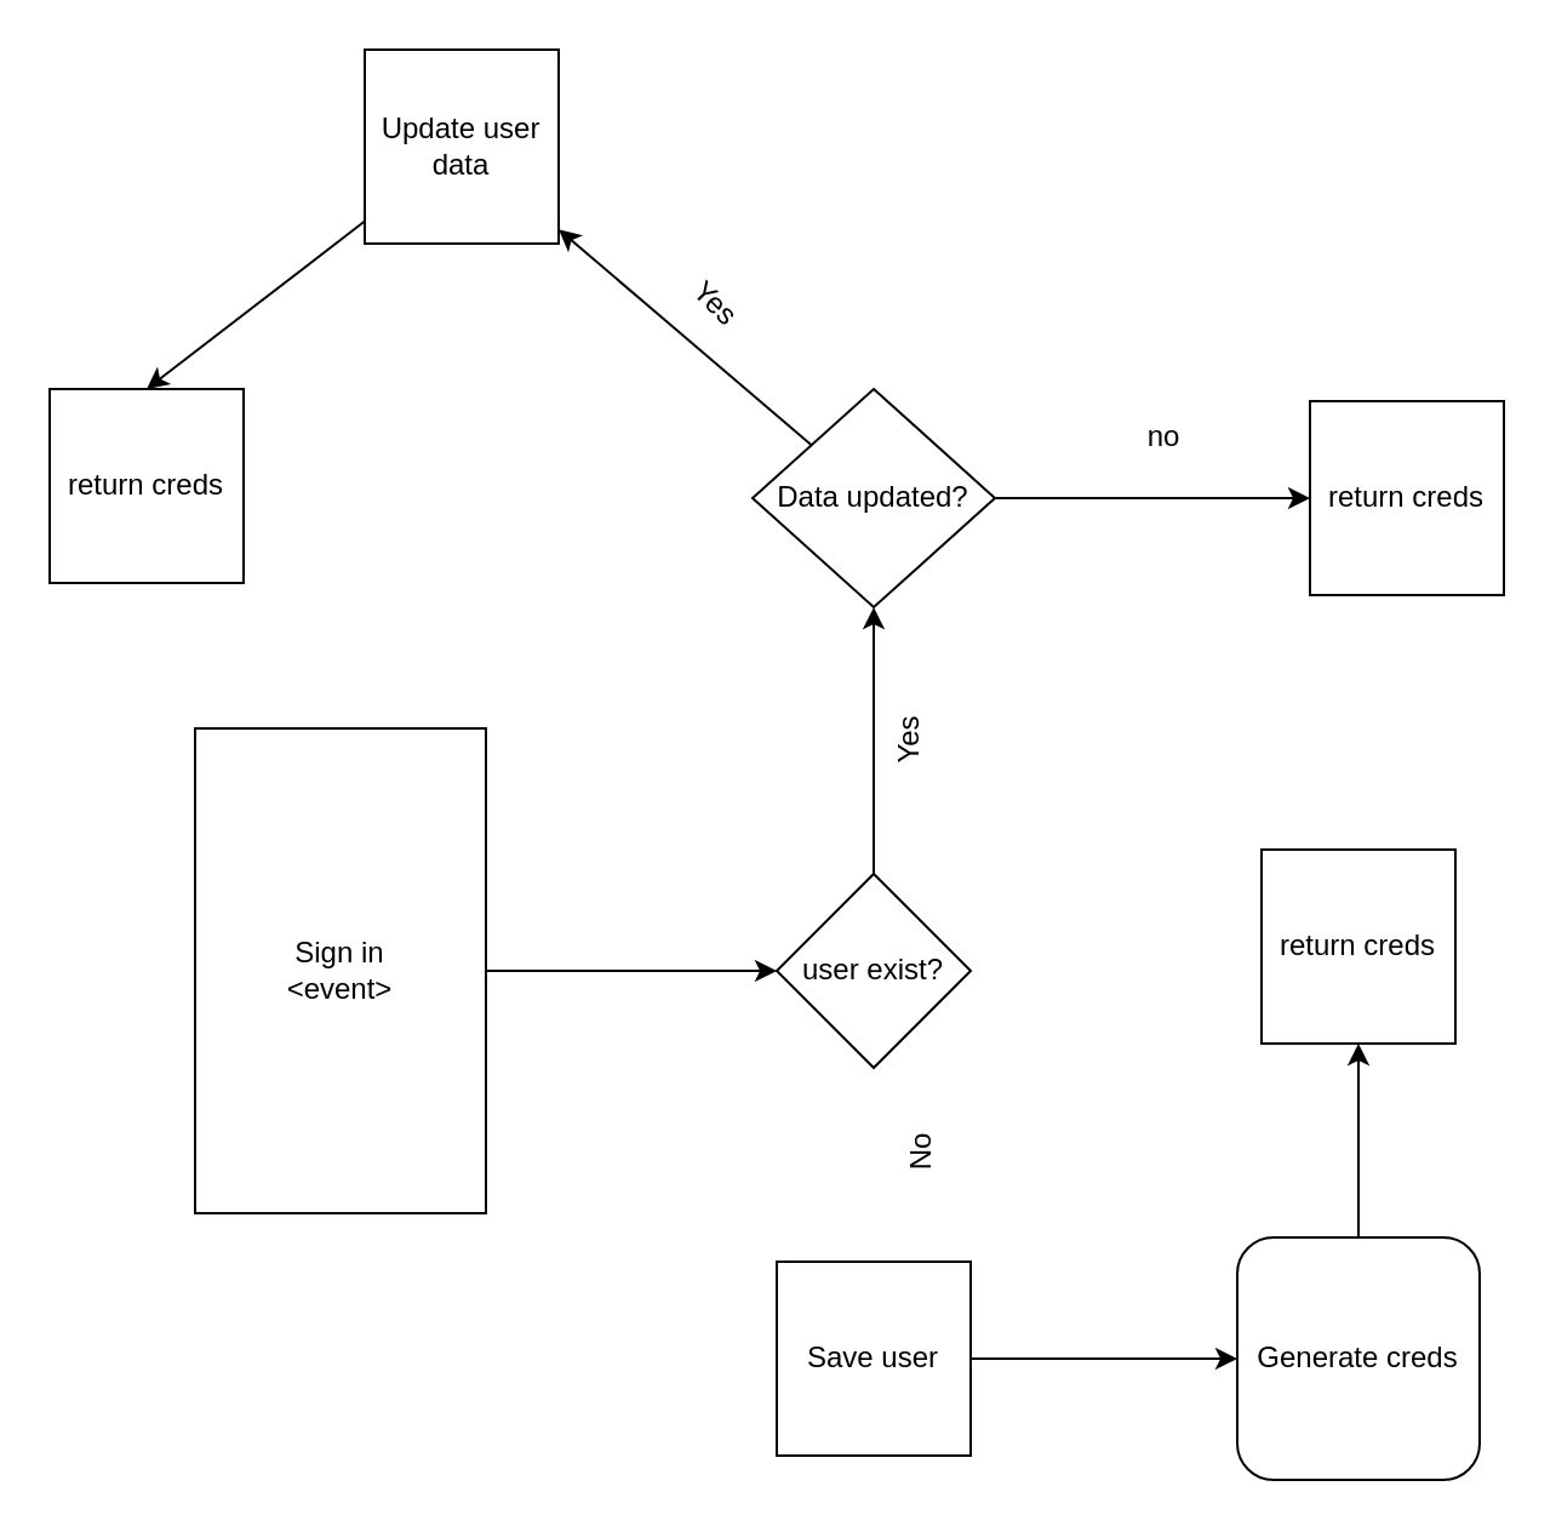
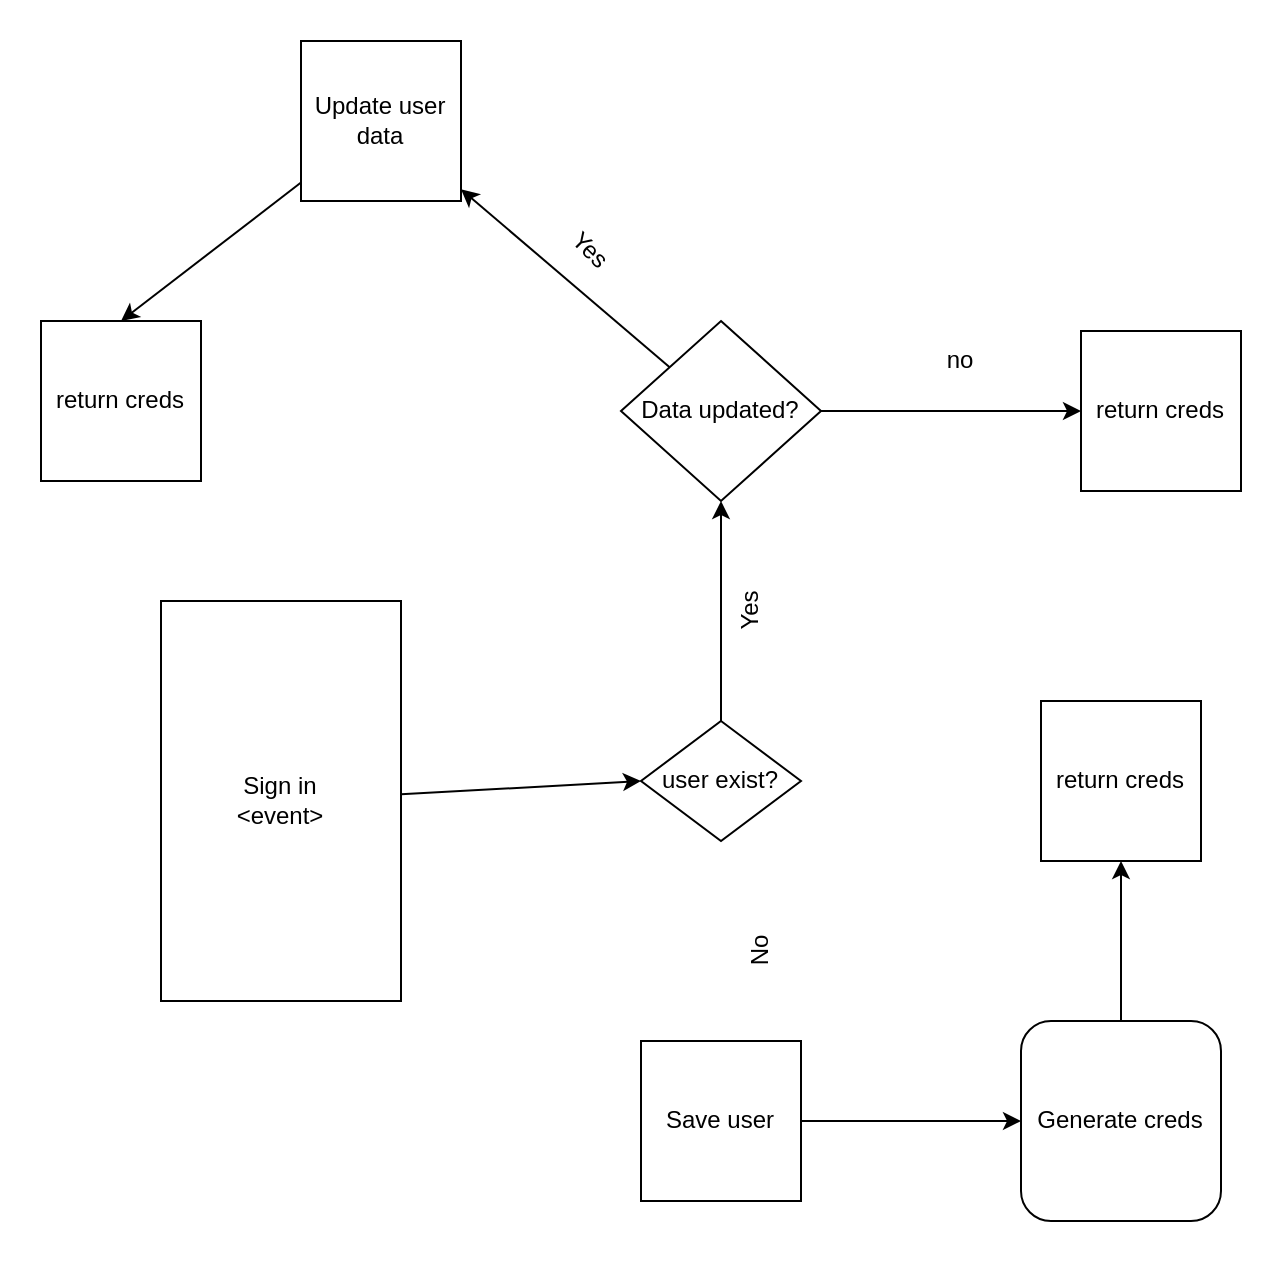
  <mxCell id="0" />
  <mxCell id="1" parent="0" />
  <mxCell id="2" style="edgeStyle=none;html=1;entryX=0;entryY=0.5;entryDx=0;entryDy=0;" edge="1" parent="1" source="3" target="5"><mxGeometry relative="1" as="geometry" /></mxCell>
  <mxCell id="3" value="Sign in&lt;br&gt;&amp;lt;event&amp;gt;" style="rounded=0;whiteSpace=wrap;html=1;" vertex="1" parent="1"><mxGeometry x="80" y="300" width="120" height="200" as="geometry" /></mxCell>
  <mxCell id="4" style="edgeStyle=none;html=1;" edge="1" parent="1" source="5"><mxGeometry relative="1" as="geometry"><mxPoint x="360" y="250" as="targetPoint" /></mxGeometry></mxCell>
- <mxCell id="5" value="user exist?" style="rhombus;whiteSpace=wrap;html=1;" vertex="1" parent="1"><mxGeometry x="320" y="360" width="80" height="80" as="geometry" /></mxCell>
+ <mxCell id="5" value="user exist?" style="rhombus;whiteSpace=wrap;html=1;" vertex="1" parent="1"><mxGeometry x="320" y="360" width="80" height="60" as="geometry" /></mxCell>
  <mxCell id="6" style="edgeStyle=none;html=1;" edge="1" parent="1" source="8" target="10"><mxGeometry relative="1" as="geometry" /></mxCell>
  <mxCell id="7" style="edgeStyle=none;html=1;exitX=1;exitY=0.5;exitDx=0;exitDy=0;" edge="1" parent="1" source="8" target="11"><mxGeometry relative="1" as="geometry" /></mxCell>
  <mxCell id="8" value="Data updated?" style="rhombus;whiteSpace=wrap;html=1;" vertex="1" parent="1"><mxGeometry x="310" y="160" width="100" height="90" as="geometry" /></mxCell>
  <mxCell id="9" style="edgeStyle=none;html=1;entryX=0.5;entryY=0;entryDx=0;entryDy=0;" edge="1" parent="1" source="10" target="12"><mxGeometry relative="1" as="geometry" /></mxCell>
  <mxCell id="10" value="Update user&lt;br&gt;data" style="whiteSpace=wrap;html=1;aspect=fixed;" vertex="1" parent="1"><mxGeometry x="150" y="20" width="80" height="80" as="geometry" /></mxCell>
  <mxCell id="11" value="return creds" style="whiteSpace=wrap;html=1;aspect=fixed;" vertex="1" parent="1"><mxGeometry x="540" y="165" width="80" height="80" as="geometry" /></mxCell>
  <mxCell id="12" value="return creds" style="whiteSpace=wrap;html=1;aspect=fixed;" vertex="1" parent="1"><mxGeometry x="20" y="160" width="80" height="80" as="geometry" /></mxCell>
  <mxCell id="13" style="edgeStyle=none;html=1;entryX=0;entryY=0.5;entryDx=0;entryDy=0;" edge="1" parent="1" source="14" target="16"><mxGeometry relative="1" as="geometry" /></mxCell>
  <mxCell id="14" value="Save user" style="whiteSpace=wrap;html=1;aspect=fixed;" vertex="1" parent="1"><mxGeometry x="320" y="520" width="80" height="80" as="geometry" /></mxCell>
  <mxCell id="15" style="edgeStyle=none;html=1;entryX=0.5;entryY=1;entryDx=0;entryDy=0;" edge="1" parent="1" source="16" target="17"><mxGeometry relative="1" as="geometry" /></mxCell>
  <mxCell id="16" value="Generate creds" style="whiteSpace=wrap;html=1;aspect=fixed;rounded=1;" vertex="1" parent="1"><mxGeometry x="510" y="510" width="100" height="100" as="geometry" /></mxCell>
  <mxCell id="17" value="return creds" style="whiteSpace=wrap;html=1;aspect=fixed;" vertex="1" parent="1"><mxGeometry x="520" y="350" width="80" height="80" as="geometry" /></mxCell>
  <mxCell id="18" value="Yes" style="text;html=1;strokeColor=none;fillColor=none;align=center;verticalAlign=middle;whiteSpace=wrap;rounded=0;rotation=-90;" vertex="1" parent="1"><mxGeometry x="350" y="290" width="50" height="30" as="geometry" /></mxCell>
  <mxCell id="19" value="No" style="text;html=1;strokeColor=none;fillColor=none;align=center;verticalAlign=middle;whiteSpace=wrap;rounded=0;rotation=-90;" vertex="1" parent="1"><mxGeometry x="350" y="460" width="60" height="30" as="geometry" /></mxCell>
  <mxCell id="20" value="Yes" style="text;html=1;strokeColor=none;fillColor=none;align=center;verticalAlign=middle;whiteSpace=wrap;rounded=0;rotation=45;" vertex="1" parent="1"><mxGeometry x="270" y="110" width="50" height="30" as="geometry" /></mxCell>
  <mxCell id="21" value="no" style="text;html=1;strokeColor=none;fillColor=none;align=center;verticalAlign=middle;whiteSpace=wrap;rounded=0;" vertex="1" parent="1"><mxGeometry x="450" y="165" width="60" height="30" as="geometry" /></mxCell>
